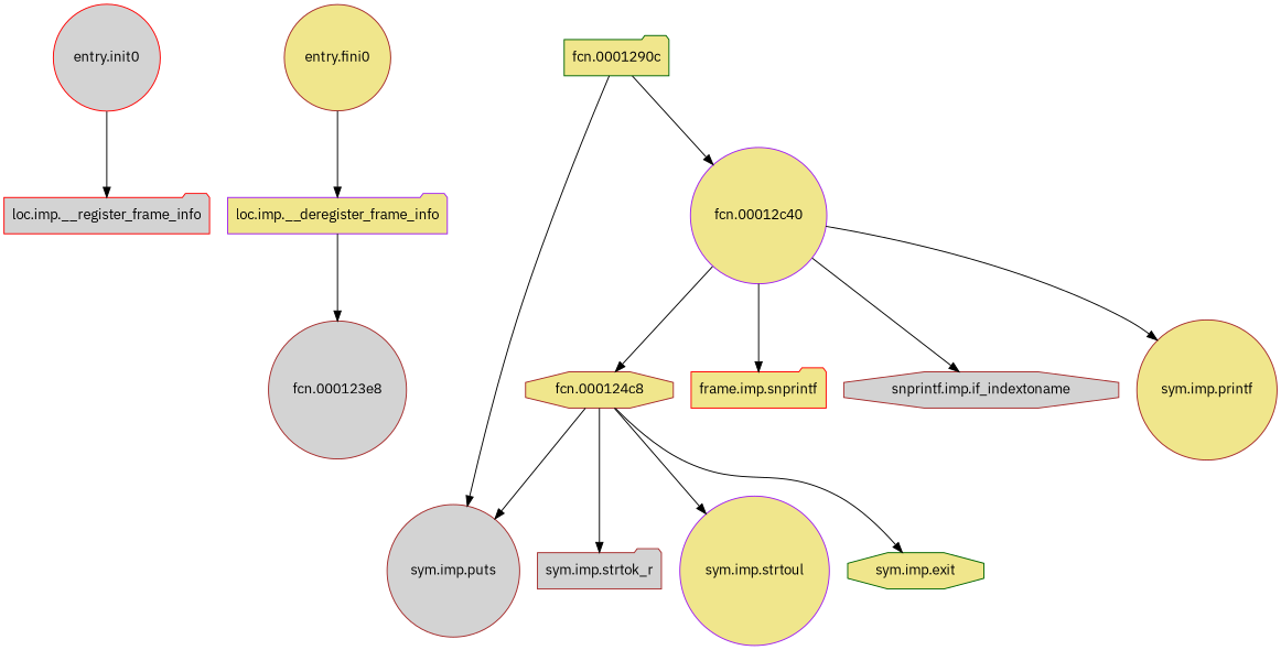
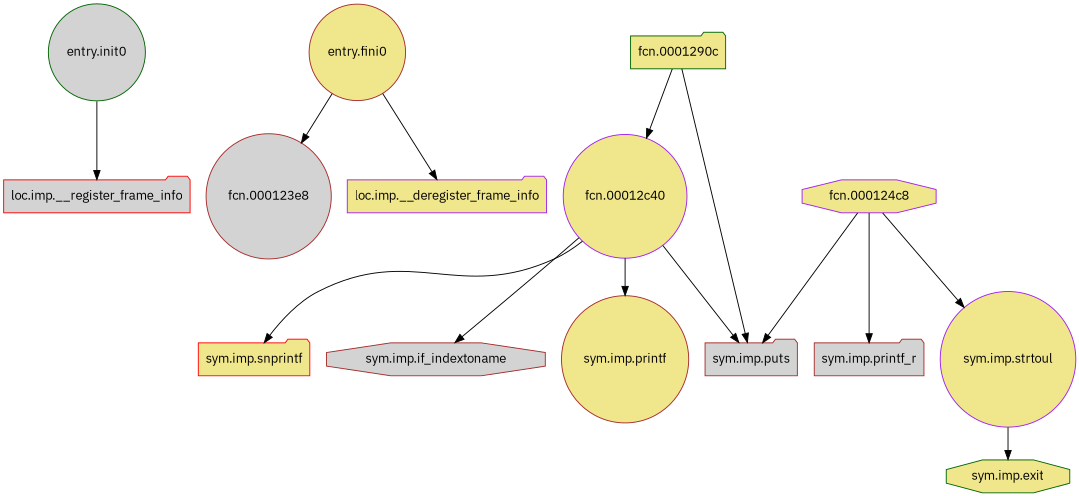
  digraph {
    fontname="IBM Plex Sans"
    node [color=brown fillcolor=khaki fontname="IBM Plex Sans" shape=circle style=filled]
    edge [fontname="IBM Plex Sans"]
-   n1 [color=red fillcolor=lightgrey label="entry.init0"]
+   n1 [color=darkgreen fillcolor=lightgrey label="entry.init0"]
    n2 [color=red fillcolor=lightgrey label="loc.imp.__register_frame_info" shape=folder]
    n3 [label="entry.fini0"]
    n4 [fillcolor=lightgrey label="fcn.000123e8"]
    n5 [color=purple label="loc.imp.__deregister_frame_info" shape=folder]
-   n6 [fillcolor=lightgrey label="sym.imp.puts"]
-   n7 [label="fcn.000124c8" shape=octagon]
-   n8 [fillcolor=lightgrey label="sym.imp.strtok_r" shape=folder]
+   n6 [fillcolor=lightgrey label="sym.imp.puts" shape=folder]
+   n7 [color=purple label="fcn.000124c8" shape=octagon]
+   n8 [fillcolor=lightgrey label="sym.imp.printf_r" shape=folder]
    n9 [color=purple label="sym.imp.strtoul"]
    n10 [color=darkgreen label="sym.imp.exit" shape=octagon]
    n11 [color=purple label="fcn.00012c40"]
-   n12 [color=red label="frame.imp.snprintf" shape=folder]
-   n13 [fillcolor=lightgrey label="snprintf.imp.if_indextoname" shape=octagon]
+   n12 [color=red label="sym.imp.snprintf" shape=folder]
+   n13 [fillcolor=lightgrey label="sym.imp.if_indextoname" shape=octagon]
    n14 [label="sym.imp.printf"]
    n15 [color=darkgreen label="fcn.0001290c" shape=folder]
    n1 -> n2
-   n5 -> n4
+   n3 -> n4
    n3 -> n5
    n7 -> n6
    n7 -> n8
    n7 -> n9
-   n7 -> n10
-   n11 -> n7
+   n9 -> n10
+   n11 -> n6
    n11 -> n12
    n11 -> n13
    n11 -> n14
    n15 -> n6
    n15 -> n11
  }
